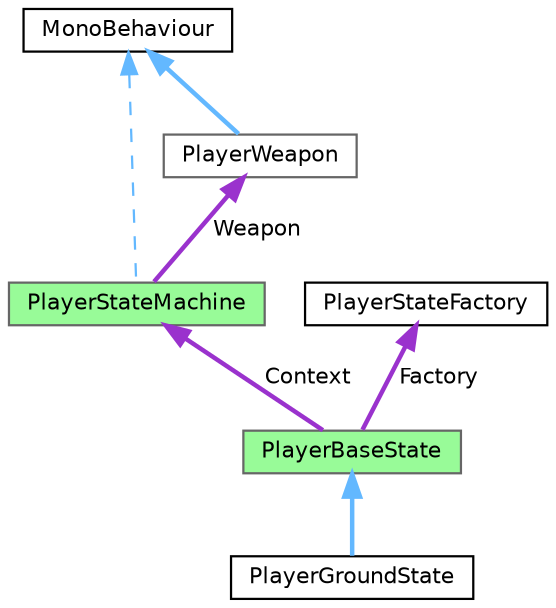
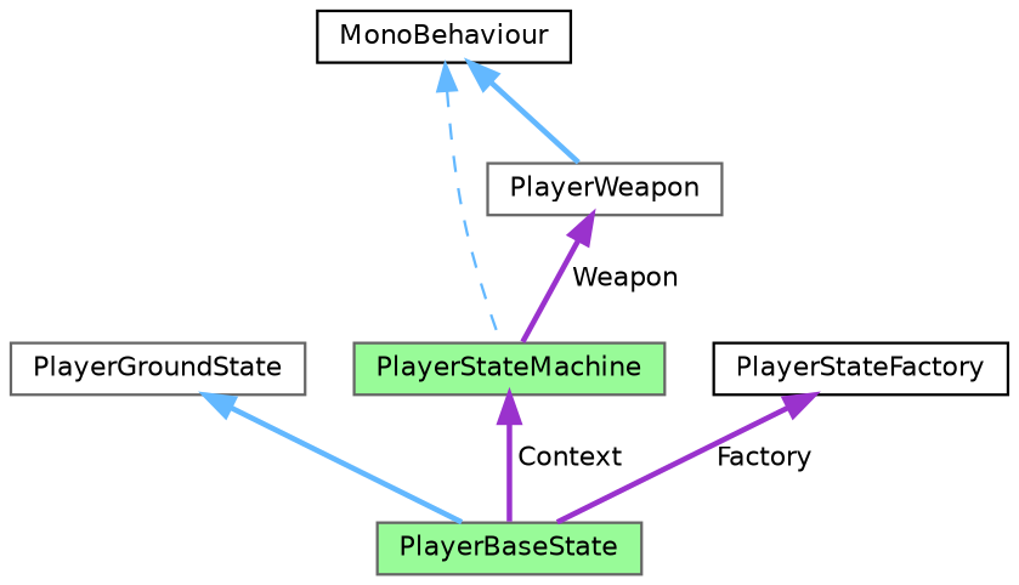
  digraph {
    node [color=black fillcolor=white fontname=Helvetica fontsize=10 shape=box style=filled]
    edge [color=steelblue1 dir=back fontname=Helvetica fontsize=10 labelfontname=Helvetica labelfontsize=10 style=bold]
-   n1 [fontcolor=black height=0.2 label=PlayerGroundState width=0.4]
+   n1 [color=gray40 fontcolor=black height=0.2 label=PlayerGroundState width=0.4]
    n2 [color=gray40 fillcolor=palegreen height=0.2 label=PlayerBaseState width=0.4]
    n3 [color=gray40 fillcolor=palegreen height=0.2 label=PlayerStateMachine width=0.4]
    n4 [height=0.2 label=MonoBehaviour width=0.4]
    n5 [color=gray40 height=0.2 label=PlayerWeapon width=0.4]
    n6 [height=0.2 label=PlayerStateFactory width=0.4]
-   n2 -> n1
+   n1 -> n2
    n3 -> n2 [color=darkorchid3 label=" Context"]
    n4 -> n3 [style=dashed]
    n4 -> n5
    n5 -> n3 [color=darkorchid3 label=" Weapon"]
    n6 -> n2 [color=darkorchid3 label=" Factory"]
  }
